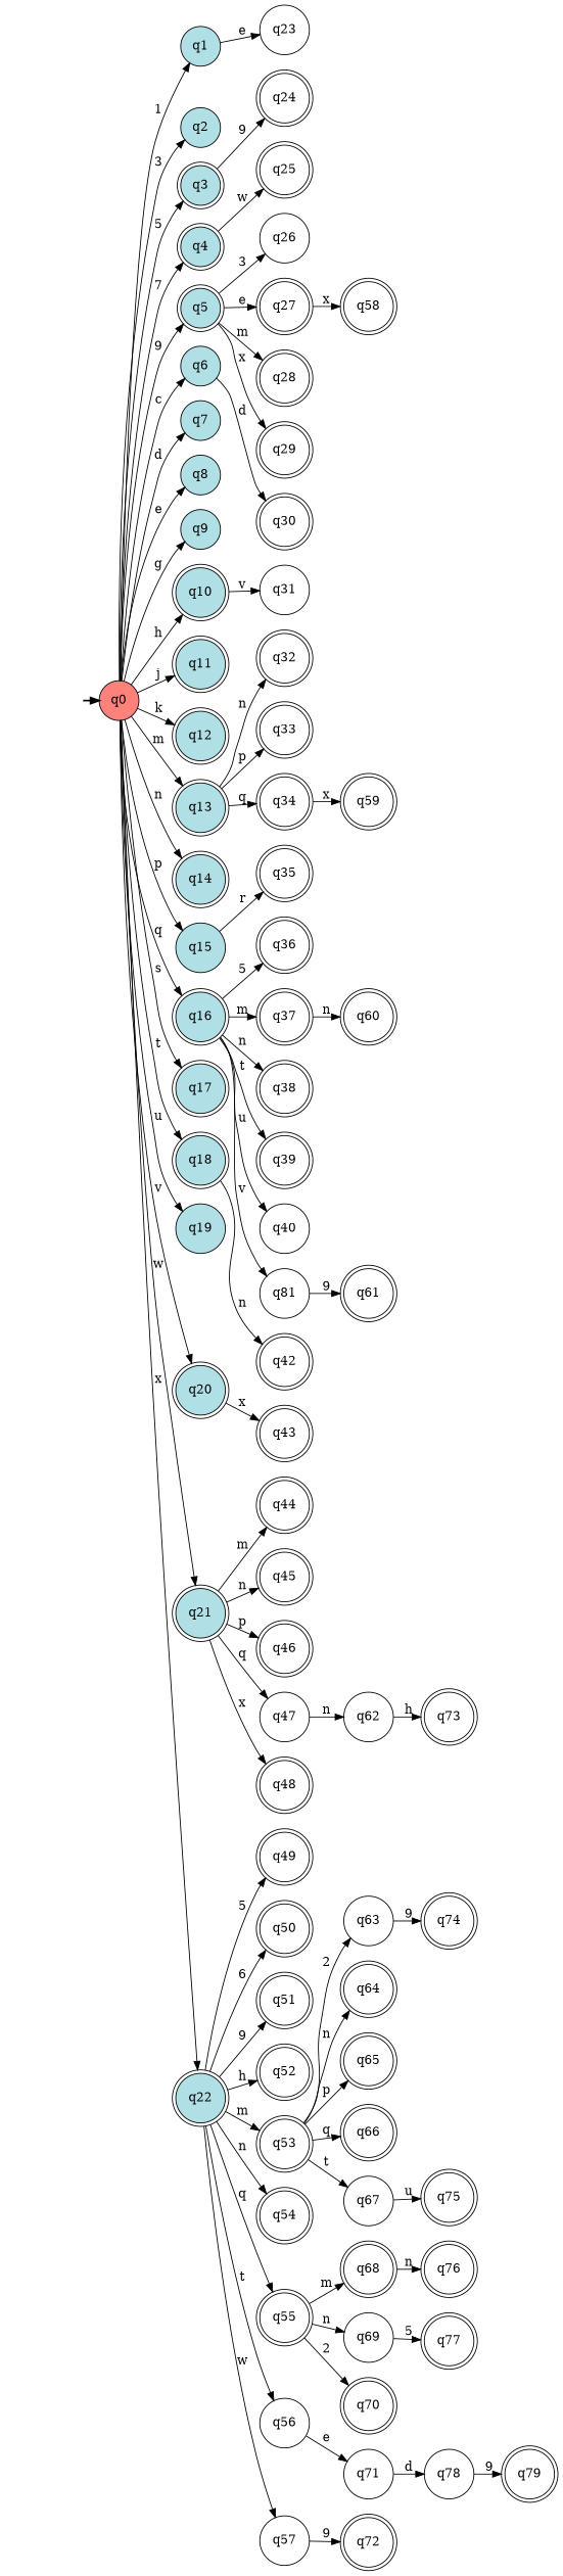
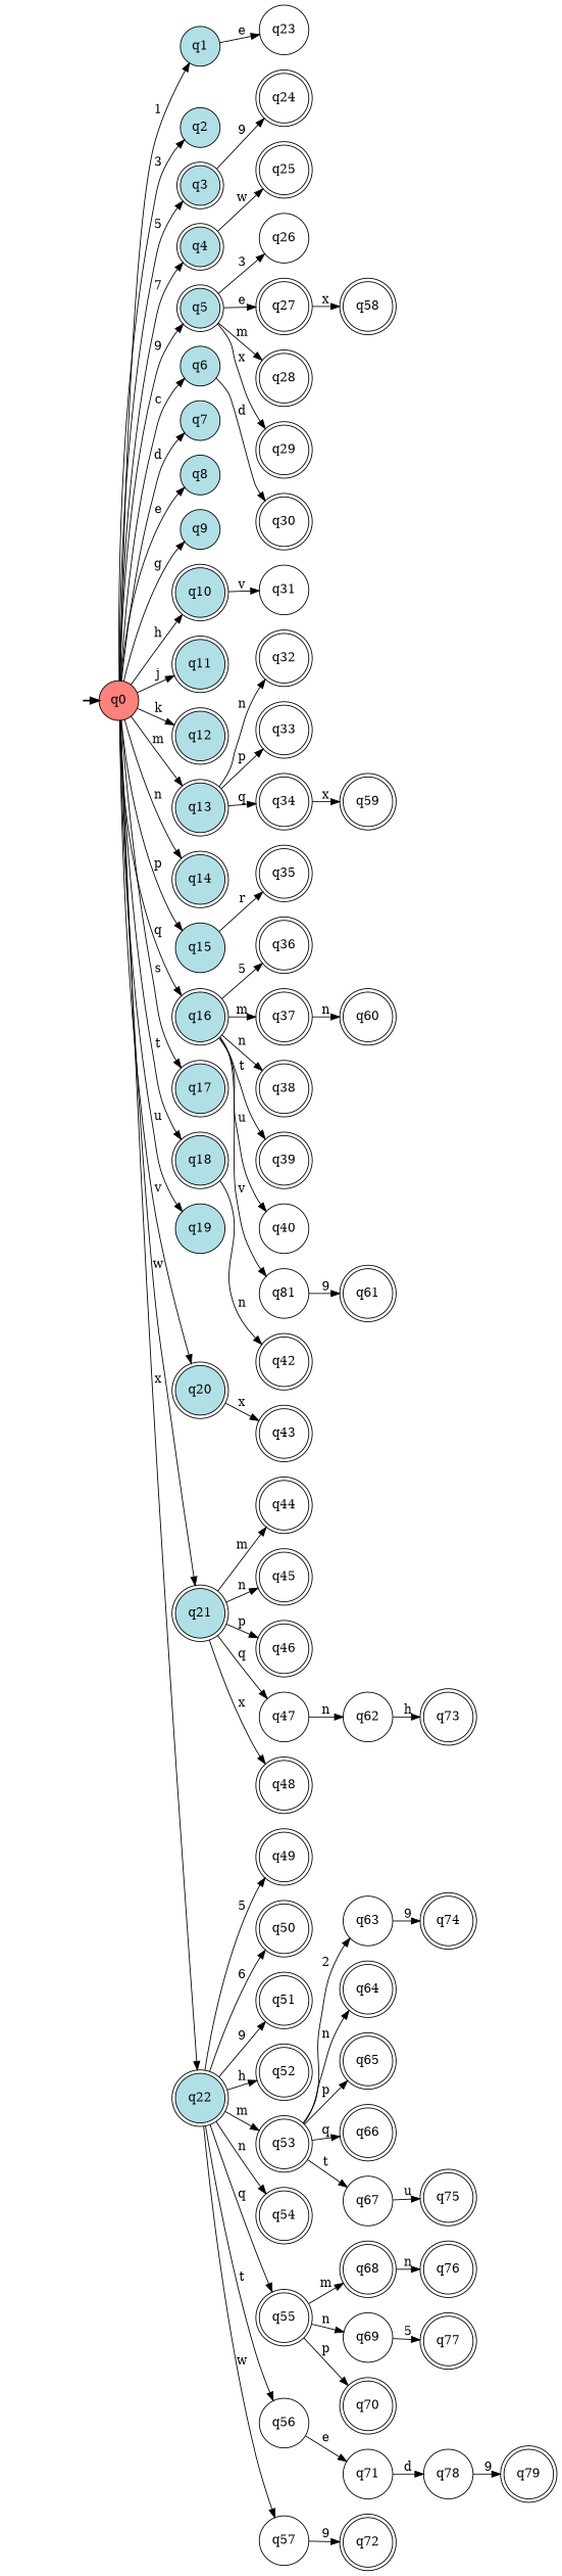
  digraph {
    rankdir=LR
    node [shape=doublecircle style="rounded,filled" color=black fillcolor=white]
    __start0 [height=0 shape=none style=invis width=0 color="" fillcolor=""]
    n2 [fillcolor="#ff817b" label=q0 shape=circle style=filled]
    n3 [fillcolor=powderblue label=q1 shape=circle style=filled]
    n4 [fillcolor=powderblue label=q2 shape=circle style=filled]
    n5 [fillcolor=powderblue label=q3]
    n6 [fillcolor=powderblue label=q4]
    n7 [fillcolor=powderblue label=q5]
    n8 [fillcolor=powderblue label=q6 shape=circle style=filled]
    n9 [fillcolor=powderblue label=q7 shape=circle style=filled]
    n10 [fillcolor=powderblue label=q8 shape=circle style=filled]
    n11 [fillcolor=powderblue label=q9 shape=circle style=filled]
    n12 [fillcolor=powderblue label=q10]
    n13 [fillcolor=powderblue label=q11]
    n14 [fillcolor=powderblue label=q12]
    n15 [fillcolor=powderblue label=q13]
    n16 [fillcolor=powderblue label=q14]
    n17 [fillcolor=powderblue label=q15 shape=circle]
    n18 [fillcolor=powderblue label=q16]
    n19 [fillcolor=powderblue label=q17]
    n20 [fillcolor=powderblue label=q18]
    n21 [fillcolor=powderblue label=q19 shape=circle style=filled]
    n22 [fillcolor=powderblue label=q20]
    n23 [fillcolor=powderblue label=q21]
    n24 [fillcolor=powderblue label=q22]
    n25 [label=q23 shape=circle style=filled]
    n26 [label=q24]
    n27 [label=q25]
    n28 [label=q26 shape=circle style=filled]
    n29 [label=q27]
    n30 [label=q28]
    n31 [label=q29]
    n32 [label=q30]
    n33 [label=q31 shape=circle style=filled]
    n34 [label=q32]
    n35 [label=q33]
    n36 [label=q34]
    n37 [label=q35]
    n38 [label=q36]
    n39 [label=q37]
    n40 [label=q38]
    n41 [label=q39]
    n42 [label=q40 shape=circle style=filled]
    n43 [label=q81 shape=circle style=filled]
    n44 [label=q42]
    n45 [label=q43]
    n46 [label=q44]
    n47 [label=q45]
    n48 [label=q46]
    n49 [label=q47 shape=circle style=filled]
    n50 [label=q48]
    n51 [label=q49]
    n52 [label=q50]
    n53 [label=q51]
    n54 [label=q52]
    n55 [label=q53]
    n56 [label=q54]
    n57 [label=q55]
    n58 [label=q56 shape=circle style=filled]
    n59 [label=q57 shape=circle style=filled]
    n60 [label=q58]
    n61 [label=q59]
    n62 [label=q60]
    n63 [label=q61]
    n64 [label=q62 shape=circle style=filled]
    n65 [label=q63 shape=circle style=filled]
    n66 [label=q64]
    n67 [label=q65]
    n68 [label=q66]
    n69 [label=q67 shape=circle style=filled]
    n70 [label=q68]
    n71 [label=q69 shape=circle style=filled]
    n72 [label=q70]
    n73 [label=q71 shape=circle style=filled]
    n74 [label=q72]
    n75 [label=q73]
    n76 [label=q74]
    n77 [label=q75]
    n78 [label=q76]
    n79 [label=q77]
    n80 [label=q78 shape=circle style=filled]
    n81 [label=q79]
    subgraph cluster_1 {
      nodesep=0.15
      ranksep=0.15
      style=invis
      __start0
      n2
    }
    __start0 -> n2 [penwidth=2]
    n2 -> n3 [label=1]
    n2 -> n4 [label=3]
    n2 -> n5 [label=5]
    n2 -> n6 [label=7]
    n2 -> n7 [label=9]
    n2 -> n8 [label=c]
    n2 -> n9 [label=d]
    n2 -> n10 [label=e]
    n2 -> n11 [label=g]
    n2 -> n12 [label=h]
    n2 -> n13 [label=j]
    n2 -> n14 [label=k]
    n2 -> n15 [label=m]
    n2 -> n16 [label=n]
    n2 -> n17 [label=p]
    n2 -> n18 [label=q]
    n2 -> n19 [label=s]
    n2 -> n20 [label=t]
    n2 -> n21 [label=u]
    n2 -> n22 [label=v]
    n2 -> n23 [label=w]
    n2 -> n24 [label=x]
    n3 -> n25 [label=e]
    n5 -> n26 [label=9]
    n6 -> n27 [label=w]
    n7 -> n28 [label=3]
    n7 -> n29 [label=e]
    n7 -> n30 [label=m]
    n7 -> n31 [label=x]
    n8 -> n32 [label=d]
    n12 -> n33 [label=v]
    n15 -> n34 [label=n]
    n15 -> n35 [label=p]
    n15 -> n36 [label=q]
    n17 -> n37 [label=r]
    n18 -> n38 [label=5]
    n18 -> n39 [label=m]
    n18 -> n40 [label=n]
    n18 -> n41 [label=t]
    n18 -> n42 [label=u]
    n18 -> n43 [label=v]
    n20 -> n44 [label=n]
    n22 -> n45 [label=x]
    n23 -> n46 [label=m]
    n23 -> n47 [label=n]
    n23 -> n48 [label=p]
    n23 -> n49 [label=q]
    n23 -> n50 [label=x]
    n24 -> n51 [label=5]
    n24 -> n52 [label=6]
    n24 -> n53 [label=9]
    n24 -> n54 [label=h]
    n24 -> n55 [label=m]
    n24 -> n56 [label=n]
    n24 -> n57 [label=q]
    n24 -> n58 [label=t]
    n24 -> n59 [label=w]
    n29 -> n60 [label=x]
    n36 -> n61 [label=x]
    n39 -> n62 [label=n]
    n43 -> n63 [label=9]
    n49 -> n64 [label=n]
    n55 -> n65 [label=2]
    n55 -> n66 [label=n]
    n55 -> n67 [label=p]
    n55 -> n68 [label=q]
    n55 -> n69 [label=t]
    n57 -> n70 [label=m]
    n57 -> n71 [label=n]
-   n57 -> n72 [label=2]
+   n57 -> n72 [label=p]
    n58 -> n73 [label=e]
    n59 -> n74 [label=9]
    n64 -> n75 [label=h]
    n65 -> n76 [label=9]
    n69 -> n77 [label=u]
    n70 -> n78 [label=n]
    n71 -> n79 [label=5]
    n73 -> n80 [label=d]
    n80 -> n81 [label=9]
  }
